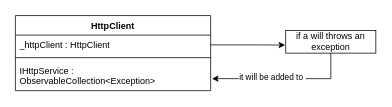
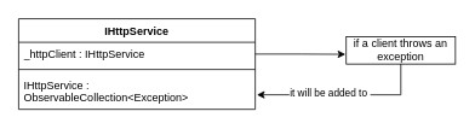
  <mxCell id="0" />
  <mxCell id="1" parent="0" />
- <mxCell id="2" value="HttpClient" style="swimlane;fontStyle=1;align=center;verticalAlign=top;childLayout=stackLayout;horizontal=1;startSize=26;horizontalStack=0;resizeParent=1;resizeParentMax=0;resizeLast=0;collapsible=1;marginBottom=0;whiteSpace=wrap;html=1;" vertex="1" parent="1"><mxGeometry x="20" y="20" width="260" height="100" as="geometry" /></mxCell>
- <mxCell id="3" value="_httpClient : HttpClient" style="text;strokeColor=none;fillColor=none;align=left;verticalAlign=top;spacingLeft=4;spacingRight=4;overflow=hidden;rotatable=0;points=[[0,0.5],[1,0.5]];portConstraint=eastwest;whiteSpace=wrap;html=1;" vertex="1" parent="2"><mxGeometry y="26" width="260" height="26" as="geometry" /></mxCell>
+ <mxCell id="2" value="IHttpService" style="swimlane;fontStyle=1;align=center;verticalAlign=top;childLayout=stackLayout;horizontal=1;startSize=26;horizontalStack=0;resizeParent=1;resizeParentMax=0;resizeLast=0;collapsible=1;marginBottom=0;whiteSpace=wrap;html=1;" vertex="1" parent="1"><mxGeometry x="20" y="20" width="260" height="100" as="geometry" /></mxCell>
+ <mxCell id="3" value="_httpClient : IHttpService" style="text;strokeColor=none;fillColor=none;align=left;verticalAlign=top;spacingLeft=4;spacingRight=4;overflow=hidden;rotatable=0;points=[[0,0.5],[1,0.5]];portConstraint=eastwest;whiteSpace=wrap;html=1;" vertex="1" parent="2"><mxGeometry y="26" width="260" height="26" as="geometry" /></mxCell>
  <mxCell id="4" value="" style="line;strokeWidth=1;fillColor=none;align=left;verticalAlign=middle;spacingTop=-1;spacingLeft=3;spacingRight=3;rotatable=0;labelPosition=right;points=[];portConstraint=eastwest;strokeColor=inherit;" vertex="1" parent="2"><mxGeometry y="52" width="260" height="8" as="geometry" /></mxCell>
  <mxCell id="5" value="IHttpService : ObservableCollection&amp;lt;Exception&amp;gt;" style="text;strokeColor=none;fillColor=none;align=left;verticalAlign=top;spacingLeft=4;spacingRight=4;overflow=hidden;rotatable=0;points=[[0,0.5],[1,0.5]];portConstraint=eastwest;whiteSpace=wrap;html=1;" vertex="1" parent="2"><mxGeometry y="60" width="260" height="40" as="geometry" /></mxCell>
- <mxCell id="6" value="if a will throws an exception" style="rounded=0;whiteSpace=wrap;html=1;" vertex="1" parent="1"><mxGeometry x="380" y="40" width="120" height="30" as="geometry" /></mxCell>
+ <mxCell id="6" value="if a client throws an exception" style="rounded=0;whiteSpace=wrap;html=1;" vertex="1" parent="1"><mxGeometry x="380" y="40" width="120" height="30" as="geometry" /></mxCell>
  <mxCell id="7" style="edgeStyle=orthogonalEdgeStyle;rounded=0;orthogonalLoop=1;jettySize=auto;html=1;entryX=-0.007;entryY=0.642;entryDx=0;entryDy=0;entryPerimeter=0;" edge="1" parent="1" source="3" target="6"><mxGeometry relative="1" as="geometry" /></mxCell>
  <mxCell id="8" style="edgeStyle=orthogonalEdgeStyle;rounded=0;orthogonalLoop=1;jettySize=auto;html=1;entryX=1.007;entryY=0.599;entryDx=0;entryDy=0;entryPerimeter=0;" edge="1" parent="1" source="6" target="5"><mxGeometry relative="1" as="geometry" /></mxCell>
  <mxCell id="9" value="it will be added to&amp;nbsp;" style="edgeLabel;html=1;align=center;verticalAlign=middle;resizable=0;points=[];" vertex="1" connectable="0" parent="8"><mxGeometry x="0.174" y="-2" relative="1" as="geometry"><mxPoint as="offset" /></mxGeometry></mxCell>
